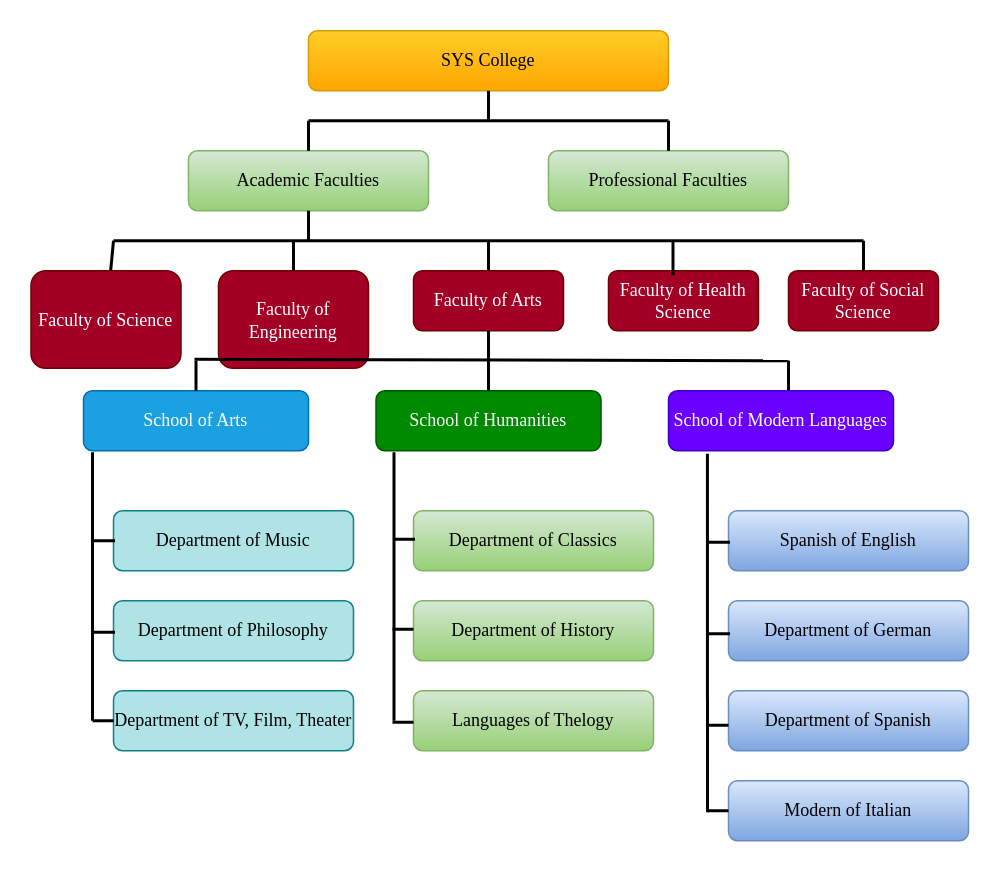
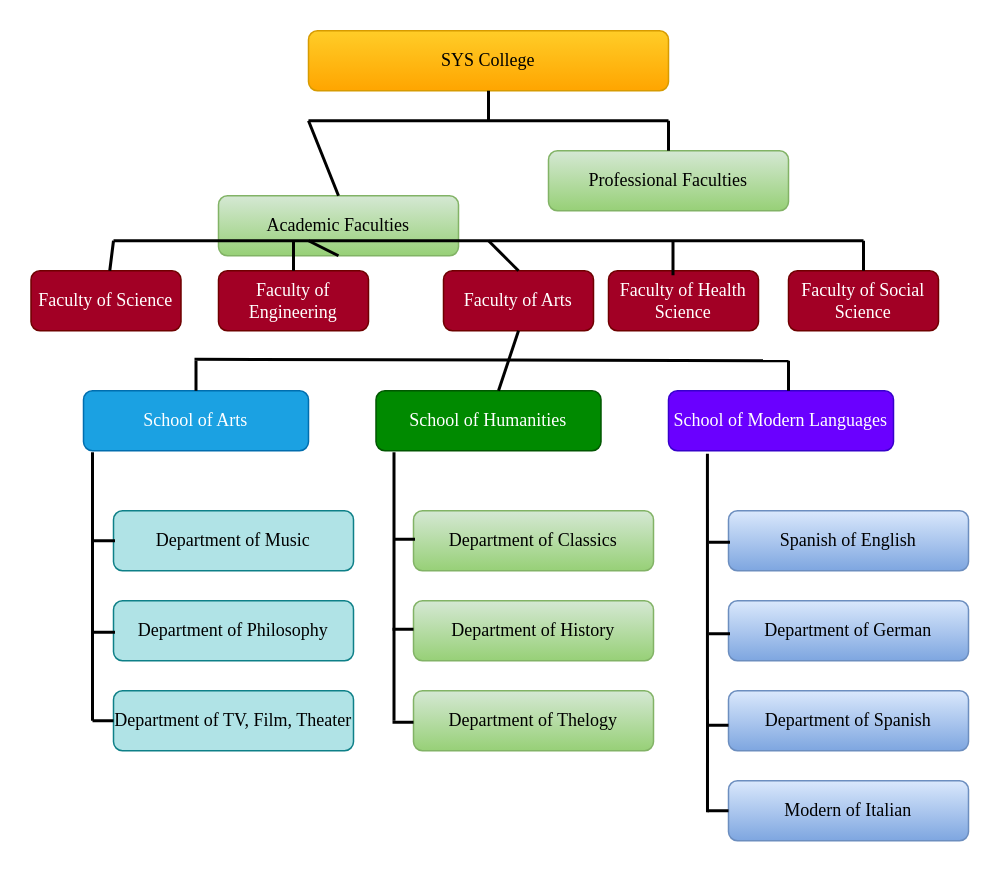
  <mxCell id="0" />
  <mxCell id="1" parent="0" />
  <mxCell id="2" value="SYS College" style="rounded=1;whiteSpace=wrap;html=1;fontFamily=Verdana;fillColor=#ffcd28;strokeColor=#d79b00;gradientColor=#ffa500;" vertex="1" parent="1"><mxGeometry x="205" y="20" width="240" height="40" as="geometry" /></mxCell>
- <mxCell id="3" value="Academic Faculties" style="rounded=1;whiteSpace=wrap;html=1;fontFamily=Verdana;fillColor=#d5e8d4;strokeColor=#82b366;gradientColor=#97d077;" vertex="1" parent="1"><mxGeometry x="125" y="100" width="160" height="40" as="geometry" /></mxCell>
+ <mxCell id="3" value="Academic Faculties" style="rounded=1;whiteSpace=wrap;html=1;fontFamily=Verdana;fillColor=#d5e8d4;strokeColor=#82b366;gradientColor=#97d077;" vertex="1" parent="1"><mxGeometry x="145" y="130" width="160" height="40" as="geometry" /></mxCell>
  <mxCell id="4" value="Professional Faculties" style="rounded=1;whiteSpace=wrap;html=1;fontFamily=Verdana;fillColor=#d5e8d4;strokeColor=#82b366;gradientColor=#97d077;" vertex="1" parent="1"><mxGeometry x="365" y="100" width="160" height="40" as="geometry" /></mxCell>
- <mxCell id="5" value="Faculty of Arts" style="rounded=1;whiteSpace=wrap;html=1;fontFamily=Verdana;fillColor=#a20025;strokeColor=#6F0000;fontColor=#ffffff;" vertex="1" parent="1"><mxGeometry x="275" y="180" width="100" height="40" as="geometry" /></mxCell>
- <mxCell id="6" value="Faculty of Science" style="rounded=1;whiteSpace=wrap;html=1;fontFamily=Verdana;fillColor=#a20025;strokeColor=#6F0000;fontColor=#ffffff;" vertex="1" parent="1"><mxGeometry x="20" y="180" width="100" height="65" as="geometry" /></mxCell>
- <mxCell id="7" value="Faculty of Engineering" style="rounded=1;whiteSpace=wrap;html=1;fontFamily=Verdana;fillColor=#a20025;strokeColor=#6F0000;fontColor=#ffffff;" vertex="1" parent="1"><mxGeometry x="145" y="180" width="100" height="65" as="geometry" /></mxCell>
+ <mxCell id="5" value="Faculty of Arts" style="rounded=1;whiteSpace=wrap;html=1;fontFamily=Verdana;fillColor=#a20025;strokeColor=#6F0000;fontColor=#ffffff;" vertex="1" parent="1"><mxGeometry x="295" y="180" width="100" height="40" as="geometry" /></mxCell>
+ <mxCell id="6" value="Faculty of Science" style="rounded=1;whiteSpace=wrap;html=1;fontFamily=Verdana;fillColor=#a20025;strokeColor=#6F0000;fontColor=#ffffff;" vertex="1" parent="1"><mxGeometry x="20" y="180" width="100" height="40" as="geometry" /></mxCell>
+ <mxCell id="7" value="Faculty of Engineering" style="rounded=1;whiteSpace=wrap;html=1;fontFamily=Verdana;fillColor=#a20025;strokeColor=#6F0000;fontColor=#ffffff;" vertex="1" parent="1"><mxGeometry x="145" y="180" width="100" height="40" as="geometry" /></mxCell>
  <mxCell id="8" value="Faculty of Health Science" style="rounded=1;whiteSpace=wrap;html=1;fontFamily=Verdana;fillColor=#a20025;strokeColor=#6F0000;fontColor=#ffffff;" vertex="1" parent="1"><mxGeometry x="405" y="180" width="100" height="40" as="geometry" /></mxCell>
  <mxCell id="9" value="Faculty of Social Science" style="rounded=1;whiteSpace=wrap;html=1;fontFamily=Verdana;fillColor=#a20025;strokeColor=#6F0000;fontColor=#ffffff;" vertex="1" parent="1"><mxGeometry x="525" y="180" width="100" height="40" as="geometry" /></mxCell>
  <mxCell id="10" value="School of Arts" style="rounded=1;whiteSpace=wrap;html=1;fontFamily=Verdana;fillColor=#1ba1e2;strokeColor=#006EAF;fontColor=#ffffff;" vertex="1" parent="1"><mxGeometry x="55" y="260" width="150" height="40" as="geometry" /></mxCell>
  <mxCell id="11" value="School of Humanities" style="rounded=1;whiteSpace=wrap;html=1;fontFamily=Verdana;fillColor=#008a00;strokeColor=#005700;fontColor=#ffffff;" vertex="1" parent="1"><mxGeometry x="250" y="260" width="150" height="40" as="geometry" /></mxCell>
  <mxCell id="12" value="School of Modern Languages" style="rounded=1;whiteSpace=wrap;html=1;fontFamily=Verdana;fillColor=#6a00ff;strokeColor=#3700CC;fontColor=#ffffff;" vertex="1" parent="1"><mxGeometry x="445" y="260" width="150" height="40" as="geometry" /></mxCell>
  <mxCell id="13" value="Department of Music" style="rounded=1;whiteSpace=wrap;html=1;fontFamily=Verdana;fillColor=#b0e3e6;strokeColor=#0e8088;" vertex="1" parent="1"><mxGeometry x="75" y="340" width="160" height="40" as="geometry" /></mxCell>
  <mxCell id="14" value="Department of Philosophy" style="rounded=1;whiteSpace=wrap;html=1;fontFamily=Verdana;fillColor=#b0e3e6;strokeColor=#0e8088;" vertex="1" parent="1"><mxGeometry x="75" y="400" width="160" height="40" as="geometry" /></mxCell>
  <mxCell id="15" value="Department of TV, Film, Theater" style="rounded=1;whiteSpace=wrap;html=1;fontFamily=Verdana;fillColor=#b0e3e6;strokeColor=#0e8088;" vertex="1" parent="1"><mxGeometry x="75" y="460" width="160" height="40" as="geometry" /></mxCell>
  <mxCell id="16" value="Department of Classics" style="rounded=1;whiteSpace=wrap;html=1;fontFamily=Verdana;fillColor=#d5e8d4;strokeColor=#82b366;gradientColor=#97d077;" vertex="1" parent="1"><mxGeometry x="275" y="340" width="160" height="40" as="geometry" /></mxCell>
  <mxCell id="17" value="Department of History" style="rounded=1;whiteSpace=wrap;html=1;fontFamily=Verdana;fillColor=#d5e8d4;strokeColor=#82b366;gradientColor=#97d077;" vertex="1" parent="1"><mxGeometry x="275" y="400" width="160" height="40" as="geometry" /></mxCell>
- <mxCell id="18" value="Languages of Thelogy" style="rounded=1;whiteSpace=wrap;html=1;fontFamily=Verdana;fillColor=#d5e8d4;strokeColor=#82b366;gradientColor=#97d077;" vertex="1" parent="1"><mxGeometry x="275" y="460" width="160" height="40" as="geometry" /></mxCell>
+ <mxCell id="18" value="Department of Thelogy" style="rounded=1;whiteSpace=wrap;html=1;fontFamily=Verdana;fillColor=#d5e8d4;strokeColor=#82b366;gradientColor=#97d077;" vertex="1" parent="1"><mxGeometry x="275" y="460" width="160" height="40" as="geometry" /></mxCell>
  <mxCell id="19" value="Spanish of English" style="rounded=1;whiteSpace=wrap;html=1;fontFamily=Verdana;fillColor=#dae8fc;strokeColor=#6c8ebf;gradientColor=#7ea6e0;" vertex="1" parent="1"><mxGeometry x="485" y="340" width="160" height="40" as="geometry" /></mxCell>
  <mxCell id="20" value="Department of German" style="rounded=1;whiteSpace=wrap;html=1;fontFamily=Verdana;fillColor=#dae8fc;strokeColor=#6c8ebf;gradientColor=#7ea6e0;" vertex="1" parent="1"><mxGeometry x="485" y="400" width="160" height="40" as="geometry" /></mxCell>
  <mxCell id="21" value="Department of Spanish" style="rounded=1;whiteSpace=wrap;html=1;fontFamily=Verdana;fillColor=#dae8fc;strokeColor=#6c8ebf;gradientColor=#7ea6e0;" vertex="1" parent="1"><mxGeometry x="485" y="460" width="160" height="40" as="geometry" /></mxCell>
  <mxCell id="22" value="Modern of Italian" style="rounded=1;whiteSpace=wrap;html=1;fontFamily=Verdana;fillColor=#dae8fc;strokeColor=#6c8ebf;gradientColor=#7ea6e0;" vertex="1" parent="1"><mxGeometry x="485" y="520" width="160" height="40" as="geometry" /></mxCell>
  <mxCell id="23" value="" style="endArrow=none;html=1;rounded=0;strokeWidth=2;" edge="1" parent="1"><mxGeometry width="50" height="50" relative="1" as="geometry"><mxPoint x="205" y="80" as="sourcePoint" /><mxPoint x="445" y="80" as="targetPoint" /></mxGeometry></mxCell>
  <mxCell id="24" value="" style="endArrow=none;html=1;rounded=0;entryX=0.5;entryY=1;entryDx=0;entryDy=0;strokeWidth=2;" edge="1" parent="1" target="2"><mxGeometry width="50" height="50" relative="1" as="geometry"><mxPoint x="325" y="80" as="sourcePoint" /><mxPoint x="-15" y="140" as="targetPoint" /></mxGeometry></mxCell>
  <mxCell id="25" value="" style="endArrow=none;html=1;rounded=0;strokeWidth=2;exitX=0.5;exitY=0;exitDx=0;exitDy=0;" edge="1" parent="1" source="3"><mxGeometry width="50" height="50" relative="1" as="geometry"><mxPoint x="335" y="90" as="sourcePoint" /><mxPoint x="205" y="80" as="targetPoint" /></mxGeometry></mxCell>
  <mxCell id="26" value="" style="endArrow=none;html=1;rounded=0;strokeWidth=2;exitX=0.5;exitY=0;exitDx=0;exitDy=0;" edge="1" parent="1" source="4"><mxGeometry width="50" height="50" relative="1" as="geometry"><mxPoint x="345" y="100" as="sourcePoint" /><mxPoint x="445" y="80" as="targetPoint" /></mxGeometry></mxCell>
  <mxCell id="27" value="" style="endArrow=none;html=1;rounded=0;strokeWidth=2;entryX=0.5;entryY=1;entryDx=0;entryDy=0;" edge="1" parent="1" target="3"><mxGeometry width="50" height="50" relative="1" as="geometry"><mxPoint x="205" y="160" as="sourcePoint" /><mxPoint x="351" y="115" as="targetPoint" /></mxGeometry></mxCell>
  <mxCell id="28" value="" style="endArrow=none;html=1;rounded=0;strokeWidth=2;" edge="1" parent="1"><mxGeometry width="50" height="50" relative="1" as="geometry"><mxPoint x="75" y="160" as="sourcePoint" /><mxPoint x="575" y="160" as="targetPoint" /></mxGeometry></mxCell>
  <mxCell id="29" value="" style="endArrow=none;html=1;rounded=0;entryX=0.5;entryY=0;entryDx=0;entryDy=0;strokeWidth=2;" edge="1" parent="1" target="9"><mxGeometry width="50" height="50" relative="1" as="geometry"><mxPoint x="575" y="160" as="sourcePoint" /><mxPoint x="335" y="70" as="targetPoint" /></mxGeometry></mxCell>
  <mxCell id="30" value="" style="endArrow=none;html=1;rounded=0;strokeWidth=2;exitX=0.43;exitY=0.075;exitDx=0;exitDy=0;exitPerimeter=0;" edge="1" parent="1" source="8"><mxGeometry width="50" height="50" relative="1" as="geometry"><mxPoint x="345" y="100" as="sourcePoint" /><mxPoint x="448" y="160" as="targetPoint" /></mxGeometry></mxCell>
  <mxCell id="31" value="" style="endArrow=none;html=1;rounded=0;strokeWidth=2;exitX=0.5;exitY=0;exitDx=0;exitDy=0;" edge="1" parent="1" source="5"><mxGeometry width="50" height="50" relative="1" as="geometry"><mxPoint x="585" y="170" as="sourcePoint" /><mxPoint x="325" y="160" as="targetPoint" /></mxGeometry></mxCell>
  <mxCell id="32" value="" style="endArrow=none;html=1;rounded=0;strokeWidth=2;exitX=0.5;exitY=0;exitDx=0;exitDy=0;" edge="1" parent="1" source="7"><mxGeometry width="50" height="50" relative="1" as="geometry"><mxPoint x="595" y="180" as="sourcePoint" /><mxPoint x="195" y="160" as="targetPoint" /></mxGeometry></mxCell>
  <mxCell id="33" value="" style="endArrow=none;html=1;rounded=0;strokeWidth=2;" edge="1" parent="1" source="6"><mxGeometry width="50" height="50" relative="1" as="geometry"><mxPoint x="205" y="190" as="sourcePoint" /><mxPoint x="75" y="160" as="targetPoint" /></mxGeometry></mxCell>
  <mxCell id="34" value="" style="endArrow=none;html=1;rounded=0;strokeWidth=2;entryX=0.5;entryY=1;entryDx=0;entryDy=0;" edge="1" parent="1" source="11" target="5"><mxGeometry width="50" height="50" relative="1" as="geometry"><mxPoint x="65" y="240" as="sourcePoint" /><mxPoint x="215" y="150" as="targetPoint" /></mxGeometry></mxCell>
  <mxCell id="35" value="" style="endArrow=none;html=1;rounded=0;strokeWidth=2;" edge="1" parent="1"><mxGeometry width="50" height="50" relative="1" as="geometry"><mxPoint x="129" y="239" as="sourcePoint" /><mxPoint x="525" y="240" as="targetPoint" /></mxGeometry></mxCell>
  <mxCell id="36" value="" style="endArrow=none;html=1;rounded=0;strokeWidth=2;exitX=0.5;exitY=0;exitDx=0;exitDy=0;" edge="1" parent="1" source="10"><mxGeometry width="50" height="50" relative="1" as="geometry"><mxPoint x="205" y="190" as="sourcePoint" /><mxPoint x="130" y="240" as="targetPoint" /></mxGeometry></mxCell>
  <mxCell id="37" value="" style="endArrow=none;html=1;rounded=0;strokeWidth=2;entryX=0.5;entryY=0;entryDx=0;entryDy=0;" edge="1" parent="1"><mxGeometry width="50" height="50" relative="1" as="geometry"><mxPoint x="525" y="240" as="sourcePoint" /><mxPoint x="525" y="260" as="targetPoint" /></mxGeometry></mxCell>
  <mxCell id="38" value="" style="endArrow=none;html=1;rounded=0;strokeWidth=2;" edge="1" parent="1"><mxGeometry width="50" height="50" relative="1" as="geometry"><mxPoint x="61" y="480" as="sourcePoint" /><mxPoint x="61" y="301" as="targetPoint" /></mxGeometry></mxCell>
  <mxCell id="39" value="" style="endArrow=none;html=1;rounded=0;entryX=0;entryY=0.5;entryDx=0;entryDy=0;strokeWidth=2;startSize=3;" edge="1" parent="1"><mxGeometry width="50" height="50" relative="1" as="geometry"><mxPoint x="62" y="360" as="sourcePoint" /><mxPoint x="76" y="360" as="targetPoint" /></mxGeometry></mxCell>
  <mxCell id="40" value="" style="endArrow=none;html=1;rounded=0;entryX=0;entryY=0.5;entryDx=0;entryDy=0;strokeWidth=2;startSize=3;" edge="1" parent="1"><mxGeometry width="50" height="50" relative="1" as="geometry"><mxPoint x="62" y="421" as="sourcePoint" /><mxPoint x="76" y="421" as="targetPoint" /></mxGeometry></mxCell>
  <mxCell id="41" value="" style="endArrow=none;html=1;rounded=0;entryX=0;entryY=0.5;entryDx=0;entryDy=0;strokeWidth=2;startSize=3;" edge="1" parent="1"><mxGeometry width="50" height="50" relative="1" as="geometry"><mxPoint x="61" y="480" as="sourcePoint" /><mxPoint x="75" y="480" as="targetPoint" /></mxGeometry></mxCell>
  <mxCell id="42" value="" style="endArrow=none;html=1;rounded=0;entryX=0;entryY=0.5;entryDx=0;entryDy=0;strokeWidth=2;startSize=3;" edge="1" parent="1"><mxGeometry width="50" height="50" relative="1" as="geometry"><mxPoint x="262" y="359" as="sourcePoint" /><mxPoint x="276" y="359" as="targetPoint" /></mxGeometry></mxCell>
  <mxCell id="43" value="" style="endArrow=none;html=1;rounded=0;entryX=0;entryY=0.5;entryDx=0;entryDy=0;strokeWidth=2;startSize=3;" edge="1" parent="1"><mxGeometry width="50" height="50" relative="1" as="geometry"><mxPoint x="261" y="419" as="sourcePoint" /><mxPoint x="275" y="419" as="targetPoint" /></mxGeometry></mxCell>
  <mxCell id="44" value="" style="endArrow=none;html=1;rounded=0;entryX=0;entryY=0.5;entryDx=0;entryDy=0;strokeWidth=2;startSize=3;" edge="1" parent="1"><mxGeometry width="50" height="50" relative="1" as="geometry"><mxPoint x="261" y="481" as="sourcePoint" /><mxPoint x="275" y="481" as="targetPoint" /></mxGeometry></mxCell>
  <mxCell id="45" value="" style="endArrow=none;html=1;rounded=0;entryX=0;entryY=0.5;entryDx=0;entryDy=0;strokeWidth=2;startSize=3;" edge="1" parent="1"><mxGeometry width="50" height="50" relative="1" as="geometry"><mxPoint x="472" y="361" as="sourcePoint" /><mxPoint x="486" y="361" as="targetPoint" /></mxGeometry></mxCell>
  <mxCell id="46" value="" style="endArrow=none;html=1;rounded=0;entryX=0;entryY=0.5;entryDx=0;entryDy=0;strokeWidth=2;startSize=3;" edge="1" parent="1"><mxGeometry width="50" height="50" relative="1" as="geometry"><mxPoint x="472" y="422" as="sourcePoint" /><mxPoint x="486" y="422" as="targetPoint" /></mxGeometry></mxCell>
  <mxCell id="47" value="" style="endArrow=none;html=1;rounded=0;entryX=0;entryY=0.5;entryDx=0;entryDy=0;strokeWidth=2;startSize=3;" edge="1" parent="1"><mxGeometry width="50" height="50" relative="1" as="geometry"><mxPoint x="471" y="483" as="sourcePoint" /><mxPoint x="485" y="483" as="targetPoint" /></mxGeometry></mxCell>
  <mxCell id="48" value="" style="endArrow=none;html=1;rounded=0;entryX=0;entryY=0.5;entryDx=0;entryDy=0;strokeWidth=2;startSize=3;" edge="1" parent="1"><mxGeometry width="50" height="50" relative="1" as="geometry"><mxPoint x="471" y="540" as="sourcePoint" /><mxPoint x="485" y="540" as="targetPoint" /></mxGeometry></mxCell>
  <mxCell id="49" value="" style="endArrow=none;html=1;rounded=0;strokeWidth=2;" edge="1" parent="1"><mxGeometry width="50" height="50" relative="1" as="geometry"><mxPoint x="262" y="480" as="sourcePoint" /><mxPoint x="262" y="301" as="targetPoint" /></mxGeometry></mxCell>
  <mxCell id="50" value="" style="endArrow=none;html=1;rounded=0;strokeWidth=2;entryX=0.173;entryY=1.05;entryDx=0;entryDy=0;entryPerimeter=0;" edge="1" parent="1" target="12"><mxGeometry width="50" height="50" relative="1" as="geometry"><mxPoint x="471" y="541" as="sourcePoint" /><mxPoint x="471" y="362" as="targetPoint" /></mxGeometry></mxCell>
